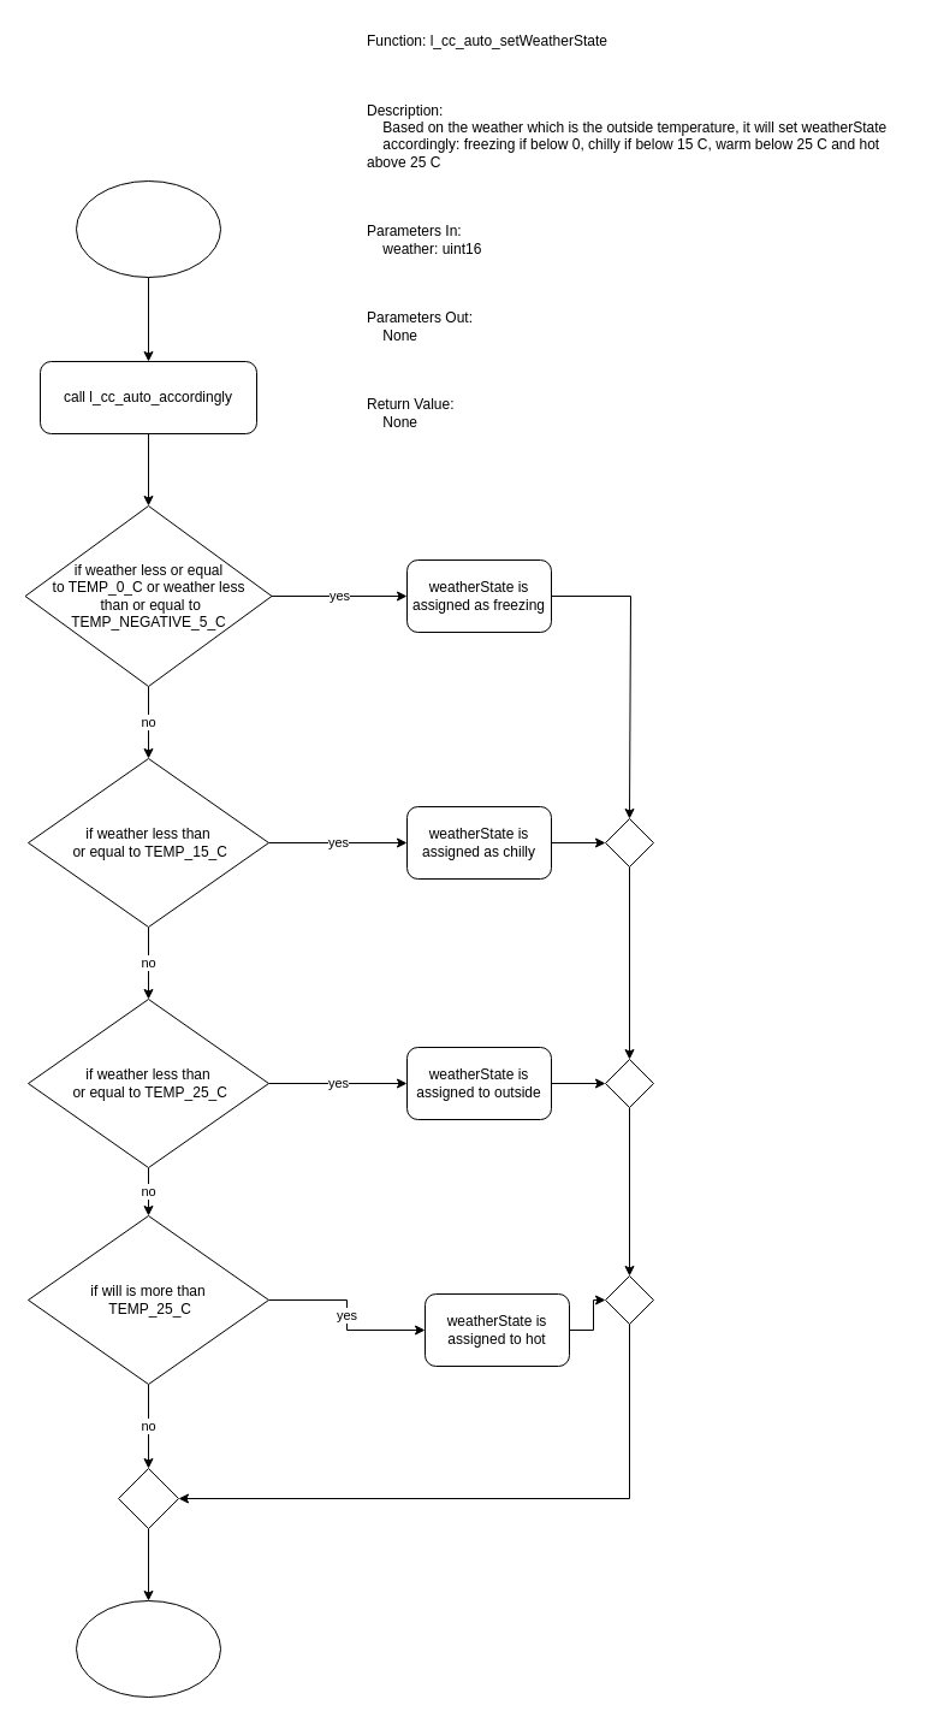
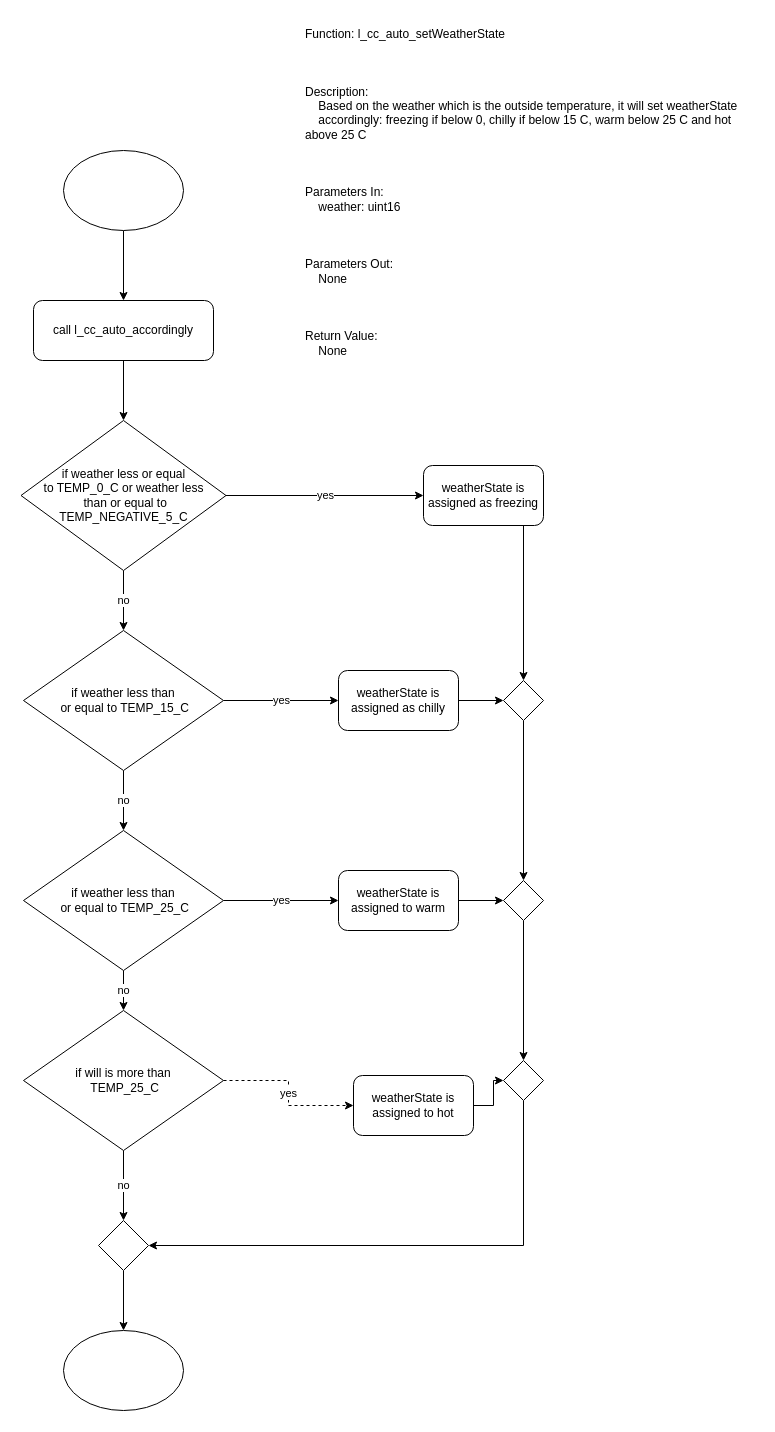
  <mxCell id="0" />
  <mxCell id="1" parent="0" />
  <mxCell id="2" value="Function: l_cc_auto_setWeatherState&#10;&#10;&#10;&#10;Description:&#10;    Based on the weather which is the outside temperature, it will set weatherState&#10;    accordingly: freezing if below 0, chilly if below 15 C, warm below 25 C and hot above 25 C&#10;&#10;&#10;&#10;Parameters In:&#10;    weather: uint16&#10;&#10;&#10;&#10;Parameters Out:&#10;    None&#10;&#10;&#10;&#10;Return Value:&#10;    None" style="text;whiteSpace=wrap;" vertex="1" parent="1"><mxGeometry x="303" y="20" width="450" height="380" as="geometry" /></mxCell>
  <mxCell id="3" style="edgeStyle=orthogonalEdgeStyle;rounded=0;orthogonalLoop=1;jettySize=auto;html=1;" edge="1" parent="1" source="4" target="6"><mxGeometry relative="1" as="geometry"><mxPoint x="123" y="300" as="targetPoint" /></mxGeometry></mxCell>
  <mxCell id="4" value="" style="ellipse;whiteSpace=wrap;html=1;" vertex="1" parent="1"><mxGeometry x="63" y="150" width="120" height="80" as="geometry" /></mxCell>
  <mxCell id="5" style="edgeStyle=orthogonalEdgeStyle;rounded=0;orthogonalLoop=1;jettySize=auto;html=1;" edge="1" parent="1" source="6" target="9"><mxGeometry relative="1" as="geometry"><mxPoint x="123" y="430" as="targetPoint" /></mxGeometry></mxCell>
  <mxCell id="6" value="call l_cc_auto_accordingly" style="rounded=1;whiteSpace=wrap;html=1;" vertex="1" parent="1"><mxGeometry x="33" y="300" width="180" height="60" as="geometry" /></mxCell>
  <mxCell id="7" value="yes" style="edgeStyle=orthogonalEdgeStyle;rounded=0;orthogonalLoop=1;jettySize=auto;html=1;exitX=1;exitY=0.5;exitDx=0;exitDy=0;" edge="1" parent="1" source="9" target="11"><mxGeometry relative="1" as="geometry"><mxPoint x="303" y="495" as="targetPoint" /></mxGeometry></mxCell>
  <mxCell id="8" value="no" style="edgeStyle=orthogonalEdgeStyle;rounded=0;orthogonalLoop=1;jettySize=auto;html=1;" edge="1" parent="1" source="9" target="14"><mxGeometry relative="1" as="geometry"><mxPoint x="123" y="630" as="targetPoint" /></mxGeometry></mxCell>
  <mxCell id="9" value="if weather less or equal &lt;br&gt;to TEMP_0_C or weather less&lt;br&gt;&amp;nbsp;than or equal to &lt;br&gt;TEMP_NEGATIVE_5_C" style="rhombus;whiteSpace=wrap;html=1;" vertex="1" parent="1"><mxGeometry x="20.5" y="420" width="205" height="150" as="geometry" /></mxCell>
  <mxCell id="10" style="edgeStyle=orthogonalEdgeStyle;rounded=0;orthogonalLoop=1;jettySize=auto;html=1;entryX=0.5;entryY=0;entryDx=0;entryDy=0;" edge="1" parent="1" source="11" target="28"><mxGeometry relative="1" as="geometry"><mxPoint x="523" y="660" as="targetPoint" /><Array as="points"><mxPoint x="524" y="495" /></Array></mxGeometry></mxCell>
- <mxCell id="11" value="weatherState is assigned as freezing" style="rounded=1;whiteSpace=wrap;html=1;" vertex="1" parent="1"><mxGeometry x="338" y="465" width="120" height="60" as="geometry" /></mxCell>
+ <mxCell id="11" value="weatherState is assigned as freezing" style="rounded=1;whiteSpace=wrap;html=1;" vertex="1" parent="1"><mxGeometry x="423" y="465" width="120" height="60" as="geometry" /></mxCell>
  <mxCell id="12" value="yes" style="edgeStyle=orthogonalEdgeStyle;rounded=0;orthogonalLoop=1;jettySize=auto;html=1;" edge="1" parent="1" source="14" target="16"><mxGeometry relative="1" as="geometry"><mxPoint x="343" y="700" as="targetPoint" /></mxGeometry></mxCell>
  <mxCell id="13" value="no" style="edgeStyle=orthogonalEdgeStyle;rounded=0;orthogonalLoop=1;jettySize=auto;html=1;entryX=0.5;entryY=0;entryDx=0;entryDy=0;" edge="1" parent="1" source="14" target="19"><mxGeometry relative="1" as="geometry"><mxPoint x="123" y="820" as="targetPoint" /></mxGeometry></mxCell>
  <mxCell id="14" value="if weather less than&lt;br&gt;&amp;nbsp;or equal to TEMP_15_C" style="rhombus;whiteSpace=wrap;html=1;" vertex="1" parent="1"><mxGeometry x="23" y="630" width="200" height="140" as="geometry" /></mxCell>
  <mxCell id="15" style="edgeStyle=orthogonalEdgeStyle;rounded=0;orthogonalLoop=1;jettySize=auto;html=1;" edge="1" parent="1" source="16" target="28"><mxGeometry relative="1" as="geometry"><mxPoint x="513" y="700" as="targetPoint" /></mxGeometry></mxCell>
  <mxCell id="16" value="weatherState is assigned as chilly" style="rounded=1;whiteSpace=wrap;html=1;" vertex="1" parent="1"><mxGeometry x="338" y="670" width="120" height="60" as="geometry" /></mxCell>
  <mxCell id="17" value="yes" style="edgeStyle=orthogonalEdgeStyle;rounded=0;orthogonalLoop=1;jettySize=auto;html=1;" edge="1" parent="1" source="19" target="21"><mxGeometry relative="1" as="geometry"><mxPoint x="343" y="900" as="targetPoint" /></mxGeometry></mxCell>
  <mxCell id="18" value="no" style="edgeStyle=orthogonalEdgeStyle;rounded=0;orthogonalLoop=1;jettySize=auto;html=1;entryX=0.5;entryY=0;entryDx=0;entryDy=0;" edge="1" parent="1" source="19" target="24"><mxGeometry relative="1" as="geometry" /></mxCell>
  <mxCell id="19" value="if weather less than&lt;br&gt;&amp;nbsp;or equal to TEMP_25_C" style="rhombus;whiteSpace=wrap;html=1;" vertex="1" parent="1"><mxGeometry x="23" y="830" width="200" height="140" as="geometry" /></mxCell>
  <mxCell id="20" style="edgeStyle=orthogonalEdgeStyle;rounded=0;orthogonalLoop=1;jettySize=auto;html=1;entryX=0;entryY=0.5;entryDx=0;entryDy=0;" edge="1" parent="1" source="21" target="30"><mxGeometry relative="1" as="geometry" /></mxCell>
- <mxCell id="21" value="weatherState is assigned to outside" style="rounded=1;whiteSpace=wrap;html=1;" vertex="1" parent="1"><mxGeometry x="338" y="870" width="120" height="60" as="geometry" /></mxCell>
- <mxCell id="22" value="yes" style="edgeStyle=orthogonalEdgeStyle;rounded=0;orthogonalLoop=1;jettySize=auto;html=1;" edge="1" parent="1" source="24" target="26"><mxGeometry relative="1" as="geometry"><mxPoint x="343" y="1080" as="targetPoint" /></mxGeometry></mxCell>
+ <mxCell id="21" value="weatherState is assigned to warm" style="rounded=1;whiteSpace=wrap;html=1;" vertex="1" parent="1"><mxGeometry x="338" y="870" width="120" height="60" as="geometry" /></mxCell>
+ <mxCell id="22" value="yes" style="edgeStyle=orthogonalEdgeStyle;rounded=0;orthogonalLoop=1;jettySize=auto;html=1;dashed=1;" edge="1" parent="1" source="24" target="26"><mxGeometry relative="1" as="geometry"><mxPoint x="343" y="1080" as="targetPoint" /></mxGeometry></mxCell>
  <mxCell id="23" value="no" style="edgeStyle=orthogonalEdgeStyle;rounded=0;orthogonalLoop=1;jettySize=auto;html=1;" edge="1" parent="1" source="24" target="34"><mxGeometry relative="1" as="geometry"><mxPoint x="123" y="1240" as="targetPoint" /></mxGeometry></mxCell>
  <mxCell id="24" value="if will is more than&lt;br&gt;&amp;nbsp;TEMP_25_C" style="rhombus;whiteSpace=wrap;html=1;" vertex="1" parent="1"><mxGeometry x="23" y="1010" width="200" height="140" as="geometry" /></mxCell>
  <mxCell id="25" style="edgeStyle=orthogonalEdgeStyle;rounded=0;orthogonalLoop=1;jettySize=auto;html=1;exitX=1;exitY=0.5;exitDx=0;exitDy=0;" edge="1" parent="1" source="26" target="32"><mxGeometry relative="1" as="geometry"><mxPoint x="503" y="1080" as="targetPoint" /></mxGeometry></mxCell>
  <mxCell id="26" value="weatherState is assigned to hot" style="rounded=1;whiteSpace=wrap;html=1;" vertex="1" parent="1"><mxGeometry x="353" y="1075" width="120" height="60" as="geometry" /></mxCell>
  <mxCell id="27" style="edgeStyle=orthogonalEdgeStyle;rounded=0;orthogonalLoop=1;jettySize=auto;html=1;" edge="1" parent="1" source="28" target="30"><mxGeometry relative="1" as="geometry"><mxPoint x="523" y="880" as="targetPoint" /></mxGeometry></mxCell>
  <mxCell id="28" value="" style="rhombus;whiteSpace=wrap;html=1;" vertex="1" parent="1"><mxGeometry x="503" y="680" width="40" height="40" as="geometry" /></mxCell>
  <mxCell id="29" style="edgeStyle=orthogonalEdgeStyle;rounded=0;orthogonalLoop=1;jettySize=auto;html=1;entryX=0.5;entryY=0;entryDx=0;entryDy=0;" edge="1" parent="1" source="30" target="32"><mxGeometry relative="1" as="geometry"><mxPoint x="533" y="1060" as="targetPoint" /><Array as="points"><mxPoint x="523" y="1060" /></Array></mxGeometry></mxCell>
  <mxCell id="30" value="" style="rhombus;whiteSpace=wrap;html=1;" vertex="1" parent="1"><mxGeometry x="503" y="880" width="40" height="40" as="geometry" /></mxCell>
  <mxCell id="31" style="edgeStyle=orthogonalEdgeStyle;rounded=0;orthogonalLoop=1;jettySize=auto;html=1;entryX=1;entryY=0.5;entryDx=0;entryDy=0;" edge="1" parent="1" source="32" target="34"><mxGeometry relative="1" as="geometry"><Array as="points"><mxPoint x="523" y="1245" /></Array></mxGeometry></mxCell>
  <mxCell id="32" value="" style="rhombus;whiteSpace=wrap;html=1;" vertex="1" parent="1"><mxGeometry x="503" y="1060" width="40" height="40" as="geometry" /></mxCell>
  <mxCell id="33" style="edgeStyle=orthogonalEdgeStyle;rounded=0;orthogonalLoop=1;jettySize=auto;html=1;entryX=0.5;entryY=0;entryDx=0;entryDy=0;" edge="1" parent="1" source="34" target="35"><mxGeometry relative="1" as="geometry"><mxPoint x="123" y="1310" as="targetPoint" /></mxGeometry></mxCell>
  <mxCell id="34" value="" style="rhombus;whiteSpace=wrap;html=1;" vertex="1" parent="1"><mxGeometry x="98" y="1220" width="50" height="50" as="geometry" /></mxCell>
  <mxCell id="35" value="" style="ellipse;whiteSpace=wrap;html=1;" vertex="1" parent="1"><mxGeometry x="63" y="1330" width="120" height="80" as="geometry" /></mxCell>
